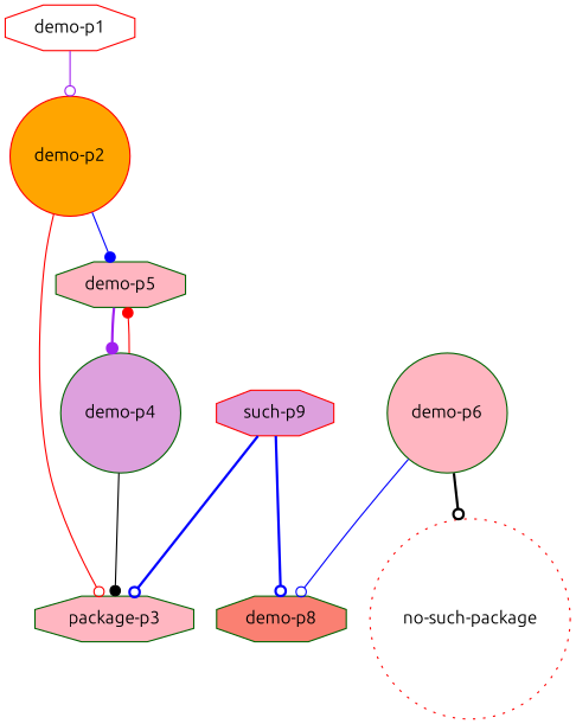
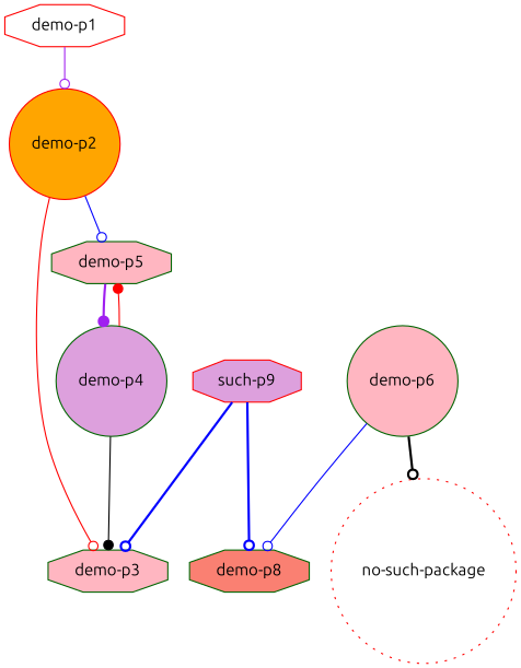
  digraph {
    fontname=Ubuntu
    node [color=darkgreen fillcolor=lightpink fontname=Ubuntu shape=octagon style=filled]
    edge [arrowhead=odot color=blue fontname=Ubuntu style=solid]
    "demo-p1" [color=red fillcolor=white]
    "demo-p2" [color=red fillcolor=orange shape=circle]
-   "demo-p3" [label="package-p3"]
+   "demo-p3"
    "demo-p5"
    "demo-p4" [fillcolor=plum shape=circle]
    "demo-p6" [shape=circle]
    "demo-p8" [fillcolor=salmon]
    "no-such-package" [color=red fillcolor=white shape=circle style="dotted,filled"]
    n9 [color=red fillcolor=plum label="such-p9"]
    "demo-p1" -> "demo-p2" [color=purple]
    "demo-p2" -> "demo-p3" [color=red]
-   "demo-p2" -> "demo-p5" [arrowhead=dot]
+   "demo-p2" -> "demo-p5"
    "demo-p5" -> "demo-p4" [arrowhead=dot color=purple style=bold]
    "demo-p4" -> "demo-p3" [arrowhead=dot color=black]
    "demo-p4" -> "demo-p5" [arrowhead=dot color=red]
    "demo-p6" -> "demo-p8"
    "demo-p6" -> "no-such-package" [color=black style=bold]
    n9 -> "demo-p3" [style=bold]
    n9 -> "demo-p8" [style=bold]
  }
